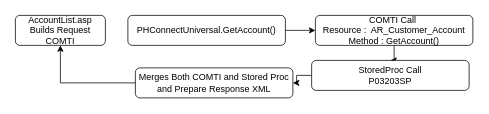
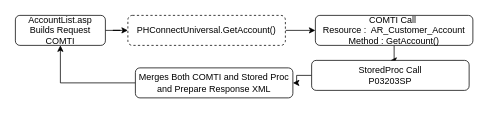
  <mxCell id="0" />
  <mxCell id="1" parent="0" />
+ <mxCell id="2" value="" style="edgeStyle=orthogonalEdgeStyle;rounded=0;orthogonalLoop=1;jettySize=auto;html=1;" edge="1" parent="1" source="3" target="5"><mxGeometry relative="1" as="geometry" /></mxCell>
  <mxCell id="3" value="AccountList.asp Builds Request COMTI" style="rounded=1;whiteSpace=wrap;html=1;fontSize=12;glass=0;strokeWidth=1;shadow=0;" parent="1" vertex="1"><mxGeometry x="20" y="20" width="120" height="40" as="geometry" /></mxCell>
  <mxCell id="4" value="" style="edgeStyle=orthogonalEdgeStyle;rounded=0;orthogonalLoop=1;jettySize=auto;html=1;" edge="1" parent="1" source="5" target="7"><mxGeometry relative="1" as="geometry" /></mxCell>
- <mxCell id="5" value="PHConnectUniversal.GetAccount()" style="rounded=1;whiteSpace=wrap;html=1;fontSize=12;glass=0;strokeWidth=1;shadow=0;" vertex="1" parent="1"><mxGeometry x="170" y="20" width="210" height="40" as="geometry" /></mxCell>
+ <mxCell id="5" value="PHConnectUniversal.GetAccount()" style="rounded=1;whiteSpace=wrap;html=1;fontSize=12;glass=0;strokeWidth=1;shadow=0;dashed=1;" vertex="1" parent="1"><mxGeometry x="170" y="20" width="210" height="40" as="geometry" /></mxCell>
  <mxCell id="6" value="" style="edgeStyle=orthogonalEdgeStyle;rounded=0;orthogonalLoop=1;jettySize=auto;html=1;" edge="1" parent="1" source="7" target="9"><mxGeometry relative="1" as="geometry" /></mxCell>
  <mxCell id="7" value="COMTI Call&amp;nbsp;&lt;br&gt;Resource :&amp;nbsp; AR_Customer_Account&lt;br&gt;Method :&amp;nbsp;GetAccount()" style="rounded=1;whiteSpace=wrap;html=1;fontSize=12;glass=0;strokeWidth=1;shadow=0;" vertex="1" parent="1"><mxGeometry x="420" y="20" width="210" height="40" as="geometry" /></mxCell>
  <mxCell id="8" value="" style="edgeStyle=orthogonalEdgeStyle;rounded=0;orthogonalLoop=1;jettySize=auto;html=1;" edge="1" parent="1" source="9" target="11"><mxGeometry relative="1" as="geometry" /></mxCell>
  <mxCell id="9" value="StoredProc Call&lt;br&gt;P03203SP" style="rounded=1;whiteSpace=wrap;html=1;fontSize=12;glass=0;strokeWidth=1;shadow=0;" vertex="1" parent="1"><mxGeometry x="415" y="80" width="210" height="40" as="geometry" /></mxCell>
  <mxCell id="10" style="edgeStyle=orthogonalEdgeStyle;rounded=0;orthogonalLoop=1;jettySize=auto;html=1;entryX=0.5;entryY=1;entryDx=0;entryDy=0;" edge="1" parent="1" source="11" target="3"><mxGeometry relative="1" as="geometry" /></mxCell>
  <mxCell id="11" value="Merges Both COMTI and Stored Proc and Prepare Response XML" style="rounded=1;whiteSpace=wrap;html=1;fontSize=12;glass=0;strokeWidth=1;shadow=0;" vertex="1" parent="1"><mxGeometry x="180" y="90" width="210" height="40" as="geometry" /></mxCell>
